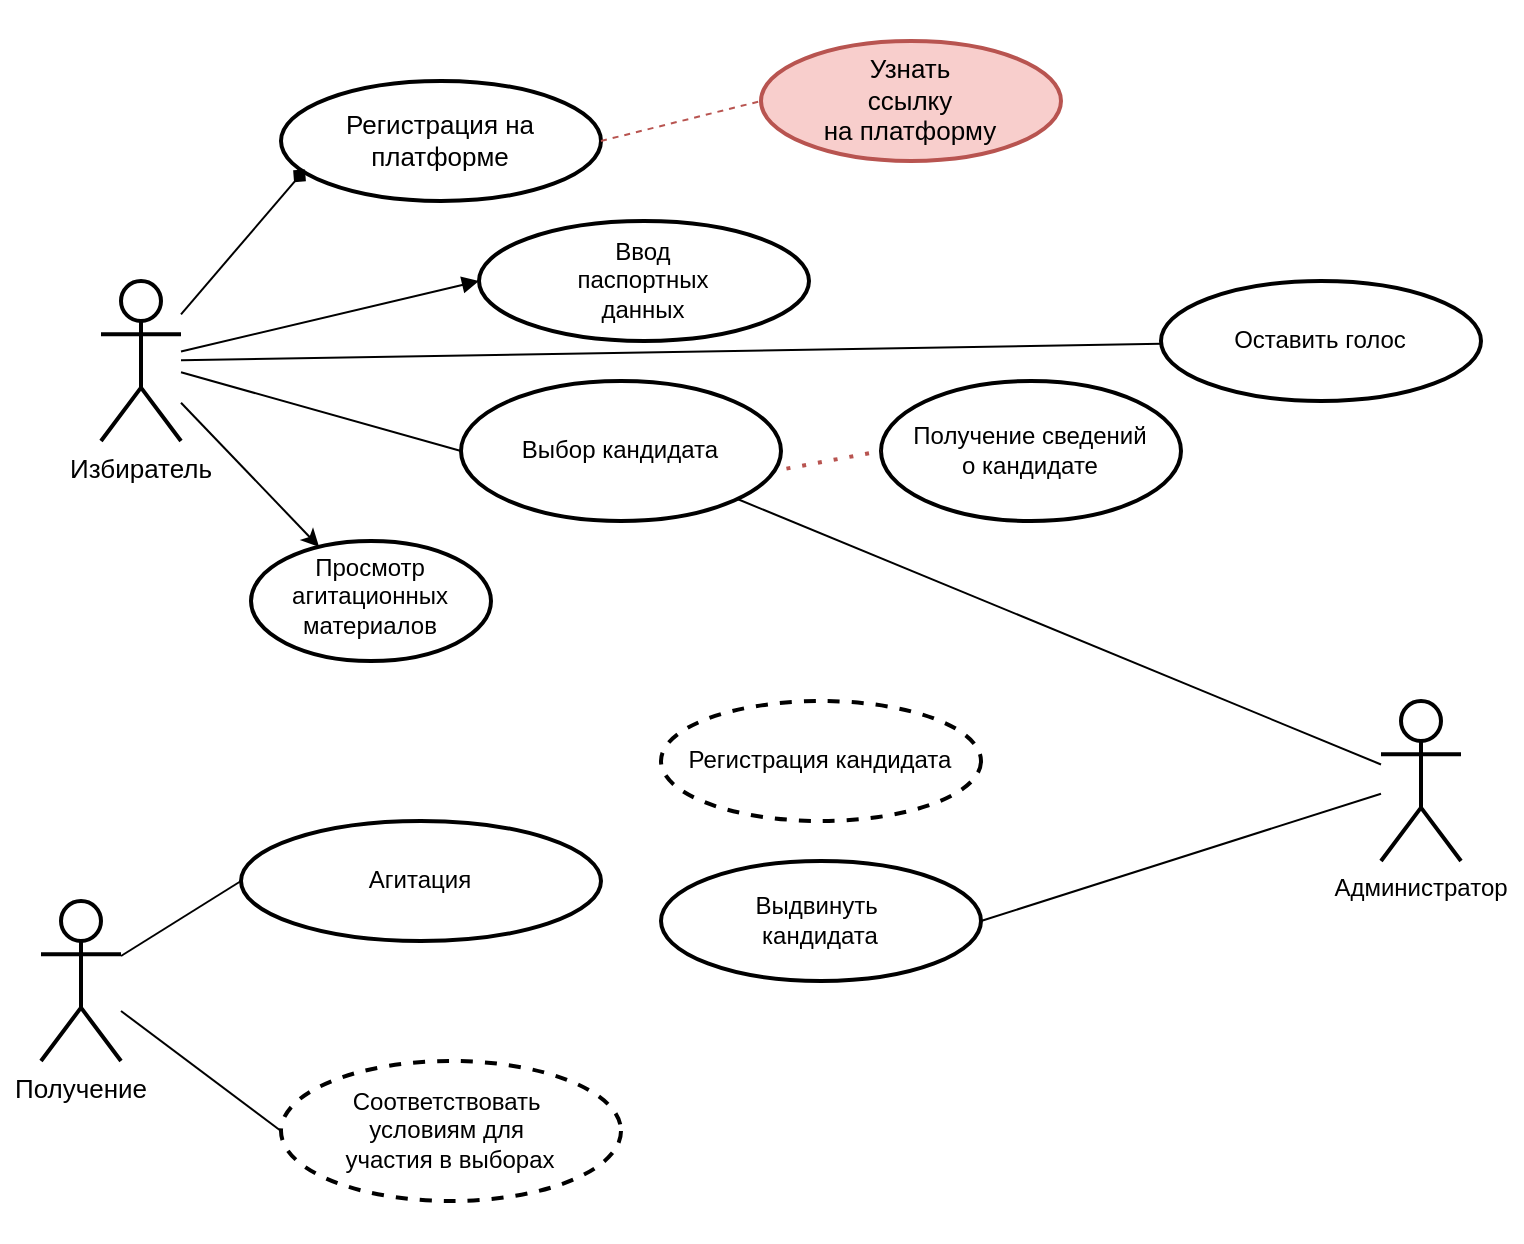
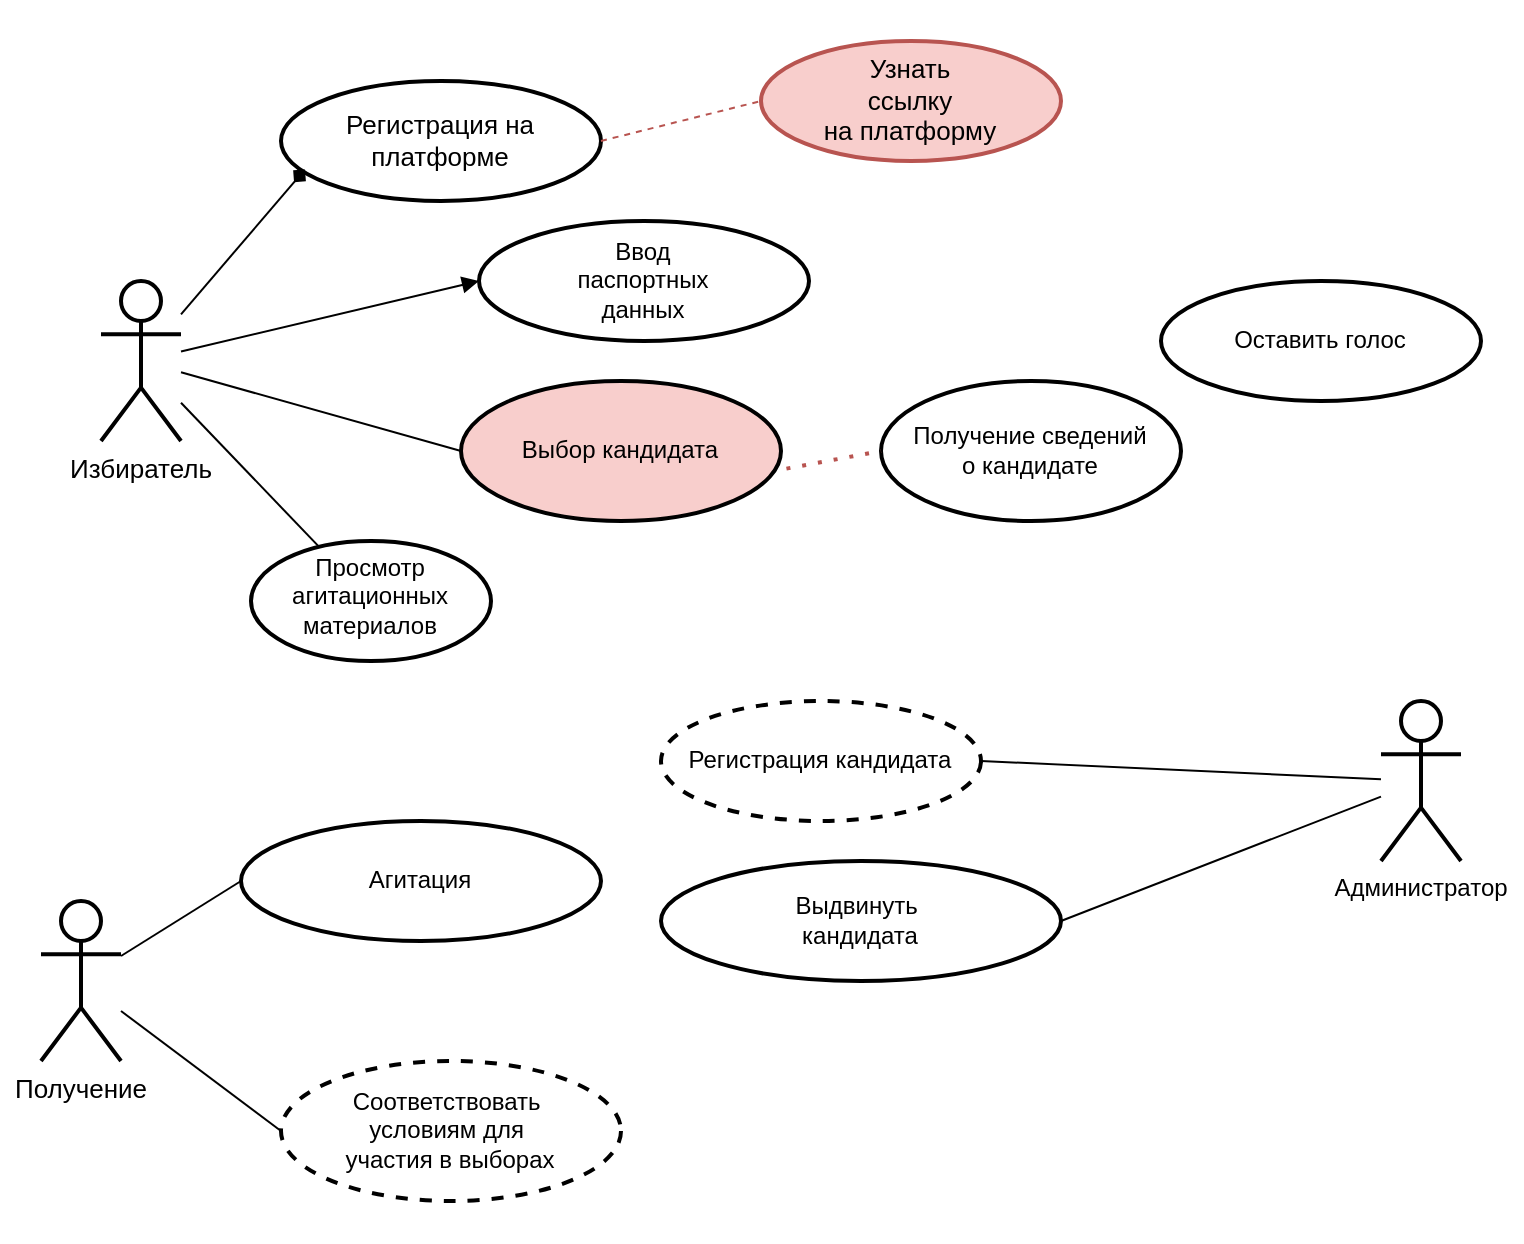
  <mxCell id="0" />
  <mxCell id="1" parent="0" />
- <mxCell id="2" value="" style="edgeStyle=none;orthogonalLoop=1;jettySize=auto;html=1;endArrow=classic;" edge="1" parent="1" source="3" target="26"><mxGeometry relative="1" as="geometry" /></mxCell>
+ <mxCell id="2" value="" style="edgeStyle=none;orthogonalLoop=1;jettySize=auto;html=1;endArrow=none;" edge="1" parent="1" source="3" target="26"><mxGeometry relative="1" as="geometry" /></mxCell>
  <mxCell id="3" value="&lt;font style=&quot;font-size: 13px&quot;&gt;Избиратель&lt;/font&gt;" style="shape=umlActor;verticalLabelPosition=bottom;verticalAlign=top;html=1;outlineConnect=0;rotation=0;strokeWidth=2;" parent="1" vertex="1"><mxGeometry x="50" y="140" width="40" height="80" as="geometry" /></mxCell>
  <mxCell id="4" value="Администратор" style="shape=umlActor;verticalLabelPosition=bottom;verticalAlign=top;html=1;outlineConnect=0;strokeWidth=2;" parent="1" vertex="1"><mxGeometry x="690" y="350" width="40" height="80" as="geometry" /></mxCell>
  <mxCell id="5" value="&lt;font style=&quot;font-size: 13px&quot;&gt;Получение&lt;/font&gt;" style="shape=umlActor;verticalLabelPosition=bottom;verticalAlign=top;html=1;outlineConnect=0;strokeWidth=2;" parent="1" vertex="1"><mxGeometry x="20" y="450" width="40" height="80" as="geometry" /></mxCell>
  <mxCell id="6" value="&lt;font style=&quot;font-size: 13px&quot;&gt;Регистрация на&lt;br&gt;платформе&lt;/font&gt;" style="ellipse;whiteSpace=wrap;html=1;strokeWidth=2;" parent="1" vertex="1"><mxGeometry x="140" y="40" width="160" height="60" as="geometry" /></mxCell>
  <mxCell id="7" value="&lt;font style=&quot;font-size: 13px&quot;&gt;Узнать&lt;br&gt;&lt;font style=&quot;font-size: 13px&quot;&gt;ссылку&lt;br&gt; на платформу&lt;/font&gt;&lt;/font&gt;" style="ellipse;whiteSpace=wrap;html=1;strokeWidth=2;fillColor=#f8cecc;strokeColor=#b85450;" parent="1" vertex="1"><mxGeometry x="380" y="20" width="150" height="60" as="geometry" /></mxCell>
  <mxCell id="8" value="" style="endArrow=none;dashed=1;html=1;entryX=0;entryY=0.5;entryDx=0;entryDy=0;exitX=1;exitY=0.5;exitDx=0;exitDy=0;fillColor=#f8cecc;strokeColor=#b85450;" parent="1" source="6" target="7" edge="1"><mxGeometry width="50" height="50" relative="1" as="geometry"><mxPoint x="370" y="260" as="sourcePoint" /><mxPoint x="430" y="320" as="targetPoint" /></mxGeometry></mxCell>
  <mxCell id="9" value="Ввод&lt;br&gt;&lt;font&gt;паспортных&lt;br&gt;&lt;/font&gt;&lt;font&gt;данных&lt;/font&gt;" style="ellipse;whiteSpace=wrap;html=1;strokeWidth=2;" parent="1" vertex="1"><mxGeometry x="239" y="110" width="165" height="60" as="geometry" /></mxCell>
- <mxCell id="10" value="Выбор кандидата" style="ellipse;whiteSpace=wrap;html=1;strokeWidth=2;" parent="1" vertex="1"><mxGeometry x="230" y="190" width="160" height="70" as="geometry" /></mxCell>
+ <mxCell id="10" value="Выбор кандидата" style="ellipse;whiteSpace=wrap;html=1;strokeWidth=2;fillColor=#f8cecc;" parent="1" vertex="1"><mxGeometry x="230" y="190" width="160" height="70" as="geometry" /></mxCell>
  <mxCell id="11" value="Оставить голос" style="ellipse;whiteSpace=wrap;html=1;strokeWidth=2;" parent="1" vertex="1"><mxGeometry x="580" y="140" width="160" height="60" as="geometry" /></mxCell>
  <mxCell id="12" value="" style="endArrow=diamond;html=1;entryX=0.075;entryY=0.737;entryDx=0;entryDy=0;entryPerimeter=0;" parent="1" source="3" target="6" edge="1"><mxGeometry width="50" height="50" relative="1" as="geometry"><mxPoint x="380" y="360" as="sourcePoint" /><mxPoint x="430" y="310" as="targetPoint" /></mxGeometry></mxCell>
  <mxCell id="13" value="" style="endArrow=block;html=1;entryX=0;entryY=0.5;entryDx=0;entryDy=0;" parent="1" source="3" target="9" edge="1"><mxGeometry width="50" height="50" relative="1" as="geometry"><mxPoint x="380" y="360" as="sourcePoint" /><mxPoint x="430" y="310" as="targetPoint" /></mxGeometry></mxCell>
  <mxCell id="14" value="" style="endArrow=none;html=1;entryX=0;entryY=0.5;entryDx=0;entryDy=0;" parent="1" source="3" target="10" edge="1"><mxGeometry width="50" height="50" relative="1" as="geometry"><mxPoint x="380" y="360" as="sourcePoint" /><mxPoint x="430" y="310" as="targetPoint" /></mxGeometry></mxCell>
- <mxCell id="15" value="" style="endArrow=none;html=1;" parent="1" target="11" edge="1" source="3"><mxGeometry width="50" height="50" relative="1" as="geometry"><mxPoint x="90" y="210" as="sourcePoint" /><mxPoint x="430" y="310" as="targetPoint" /></mxGeometry></mxCell>
  <mxCell id="16" value="Получение сведений&lt;br&gt;&lt;font&gt;о кандидате&lt;/font&gt;" style="ellipse;whiteSpace=wrap;html=1;strokeWidth=2;" parent="1" vertex="1"><mxGeometry x="440" y="190" width="150" height="70" as="geometry" /></mxCell>
  <mxCell id="17" value="" style="endArrow=none;dashed=1;html=1;dashPattern=1 3;strokeWidth=2;exitX=1.017;exitY=0.626;exitDx=0;exitDy=0;exitPerimeter=0;entryX=0;entryY=0.5;entryDx=0;entryDy=0;fillColor=#f8cecc;strokeColor=#b85450;" parent="1" source="10" target="16" edge="1"><mxGeometry width="50" height="50" relative="1" as="geometry"><mxPoint x="380" y="350" as="sourcePoint" /><mxPoint x="430" y="300" as="targetPoint" /></mxGeometry></mxCell>
  <mxCell id="18" value="Регистрация кандидата" style="ellipse;whiteSpace=wrap;html=1;strokeWidth=2;dashed=1;" parent="1" vertex="1"><mxGeometry x="330" y="350" width="160" height="60" as="geometry" /></mxCell>
- <mxCell id="19" value="Выдвинуть&amp;nbsp;&lt;br&gt;&lt;font&gt;кандидата&lt;/font&gt;" style="ellipse;whiteSpace=wrap;html=1;strokeWidth=2;" parent="1" vertex="1"><mxGeometry x="330" y="430" width="160" height="60" as="geometry" /></mxCell>
- <mxCell id="20" value="" style="endArrow=none;html=1;" parent="1" source="4" target="10" edge="1"><mxGeometry width="50" height="50" relative="1" as="geometry"><mxPoint x="380" y="530" as="sourcePoint" /><mxPoint x="340" y="410" as="targetPoint" /></mxGeometry></mxCell>
+ <mxCell id="19" value="Выдвинуть&amp;nbsp;&lt;br&gt;&lt;font&gt;кандидата&lt;/font&gt;" style="ellipse;whiteSpace=wrap;html=1;strokeWidth=2;" parent="1" vertex="1"><mxGeometry x="330" y="430" width="200" height="60" as="geometry" /></mxCell>
+ <mxCell id="20" value="" style="endArrow=none;html=1;entryX=1;entryY=0.5;entryDx=0;entryDy=0;" parent="1" source="4" target="18" edge="1"><mxGeometry width="50" height="50" relative="1" as="geometry"><mxPoint x="380" y="530" as="sourcePoint" /><mxPoint x="340" y="410" as="targetPoint" /></mxGeometry></mxCell>
  <mxCell id="21" value="" style="endArrow=none;html=1;entryX=1;entryY=0.5;entryDx=0;entryDy=0;" parent="1" source="4" target="19" edge="1"><mxGeometry width="50" height="50" relative="1" as="geometry"><mxPoint x="380" y="530" as="sourcePoint" /><mxPoint x="430" y="480" as="targetPoint" /></mxGeometry></mxCell>
  <mxCell id="22" value="Агитация" style="ellipse;whiteSpace=wrap;html=1;strokeWidth=2;" parent="1" vertex="1"><mxGeometry x="120" y="410" width="180" height="60" as="geometry" /></mxCell>
  <mxCell id="23" value="" style="endArrow=none;html=1;entryX=0;entryY=0.5;entryDx=0;entryDy=0;" parent="1" source="5" target="22" edge="1"><mxGeometry width="50" height="50" relative="1" as="geometry"><mxPoint x="380" y="530" as="sourcePoint" /><mxPoint x="430" y="480" as="targetPoint" /></mxGeometry></mxCell>
  <mxCell id="24" value="Соответствовать&amp;nbsp;&lt;br&gt;&lt;font&gt;условиям для&amp;nbsp;&lt;br&gt;&lt;/font&gt;&lt;font&gt;участия в выборах&lt;/font&gt;" style="ellipse;whiteSpace=wrap;html=1;strokeWidth=2;dashed=1;" parent="1" vertex="1"><mxGeometry x="140" y="530" width="170" height="70" as="geometry" /></mxCell>
  <mxCell id="25" value="" style="endArrow=none;html=1;entryX=0;entryY=0.5;entryDx=0;entryDy=0;" parent="1" source="5" target="24" edge="1"><mxGeometry width="50" height="50" relative="1" as="geometry"><mxPoint x="380" y="530" as="sourcePoint" /><mxPoint x="430" y="480" as="targetPoint" /></mxGeometry></mxCell>
  <mxCell id="26" value="Просмотр агитационных материалов" style="ellipse;whiteSpace=wrap;html=1;verticalAlign=top;strokeWidth=2;" vertex="1" parent="1"><mxGeometry x="125" y="270" width="120" height="60" as="geometry" /></mxCell>
